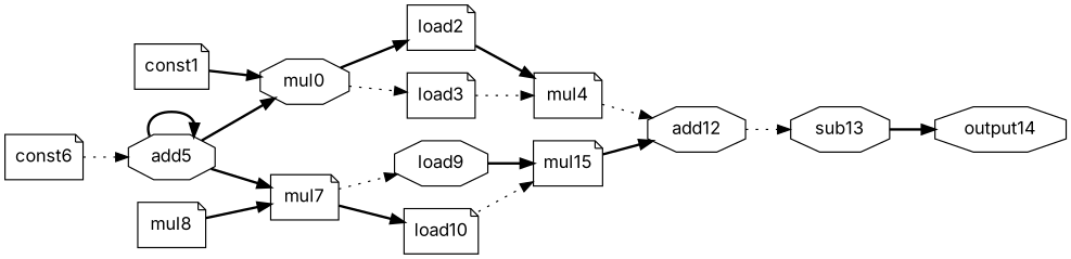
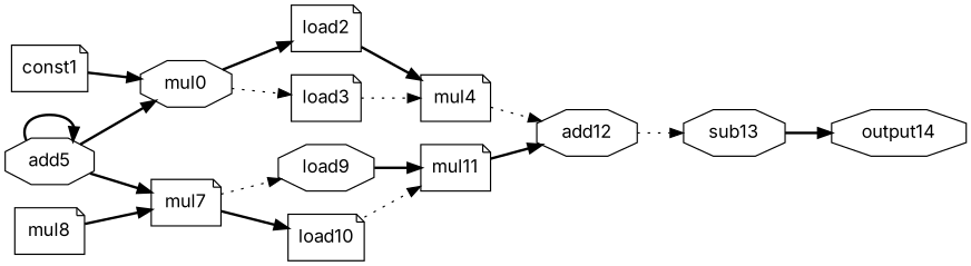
  digraph {
    fontname=Inter
    rankdir=LR
    node [fontname=Inter opcode=mul shape=note]
    edge [fontname=Inter operand=0 style=bold]
    mul0 [shape=octagon]
    load2 [opcode=load]
    load3 [opcode=load]
    mul4
    const1 [opcode=const]
    add12 [opcode=add shape=octagon]
    sub13 [opcode=sub shape=octagon]
    add5 [opcode=add shape=octagon]
    mul7
    load9 [opcode=load shape=octagon]
    load10 [opcode=load]
-   const6 [opcode=const]
-   mul11 [label=mul15]
+   mul11
    n14 [label=mul8 opcode=const]
    output14 [opcode=output shape=octagon]
    mul0 -> load2
    mul0 -> load3 [style=dotted]
    load2 -> mul4 [operand=1]
    load3 -> mul4 [style=dotted]
    mul4 -> add12 [operand=1 style=dotted]
    const1 -> mul0
    add12 -> sub13 [operand=1 style=dotted]
    sub13 -> output14
    add5 -> mul0 [operand=1]
    add5 -> add5
    add5 -> mul7 [operand=1]
    mul7 -> load9 [style=dotted]
    mul7 -> load10
    load9 -> mul11 [operand=1]
    load10 -> mul11 [style=dotted]
-   const6 -> add5 [operand=1 style=dotted]
    mul11 -> add12
    n14 -> mul7
  }
